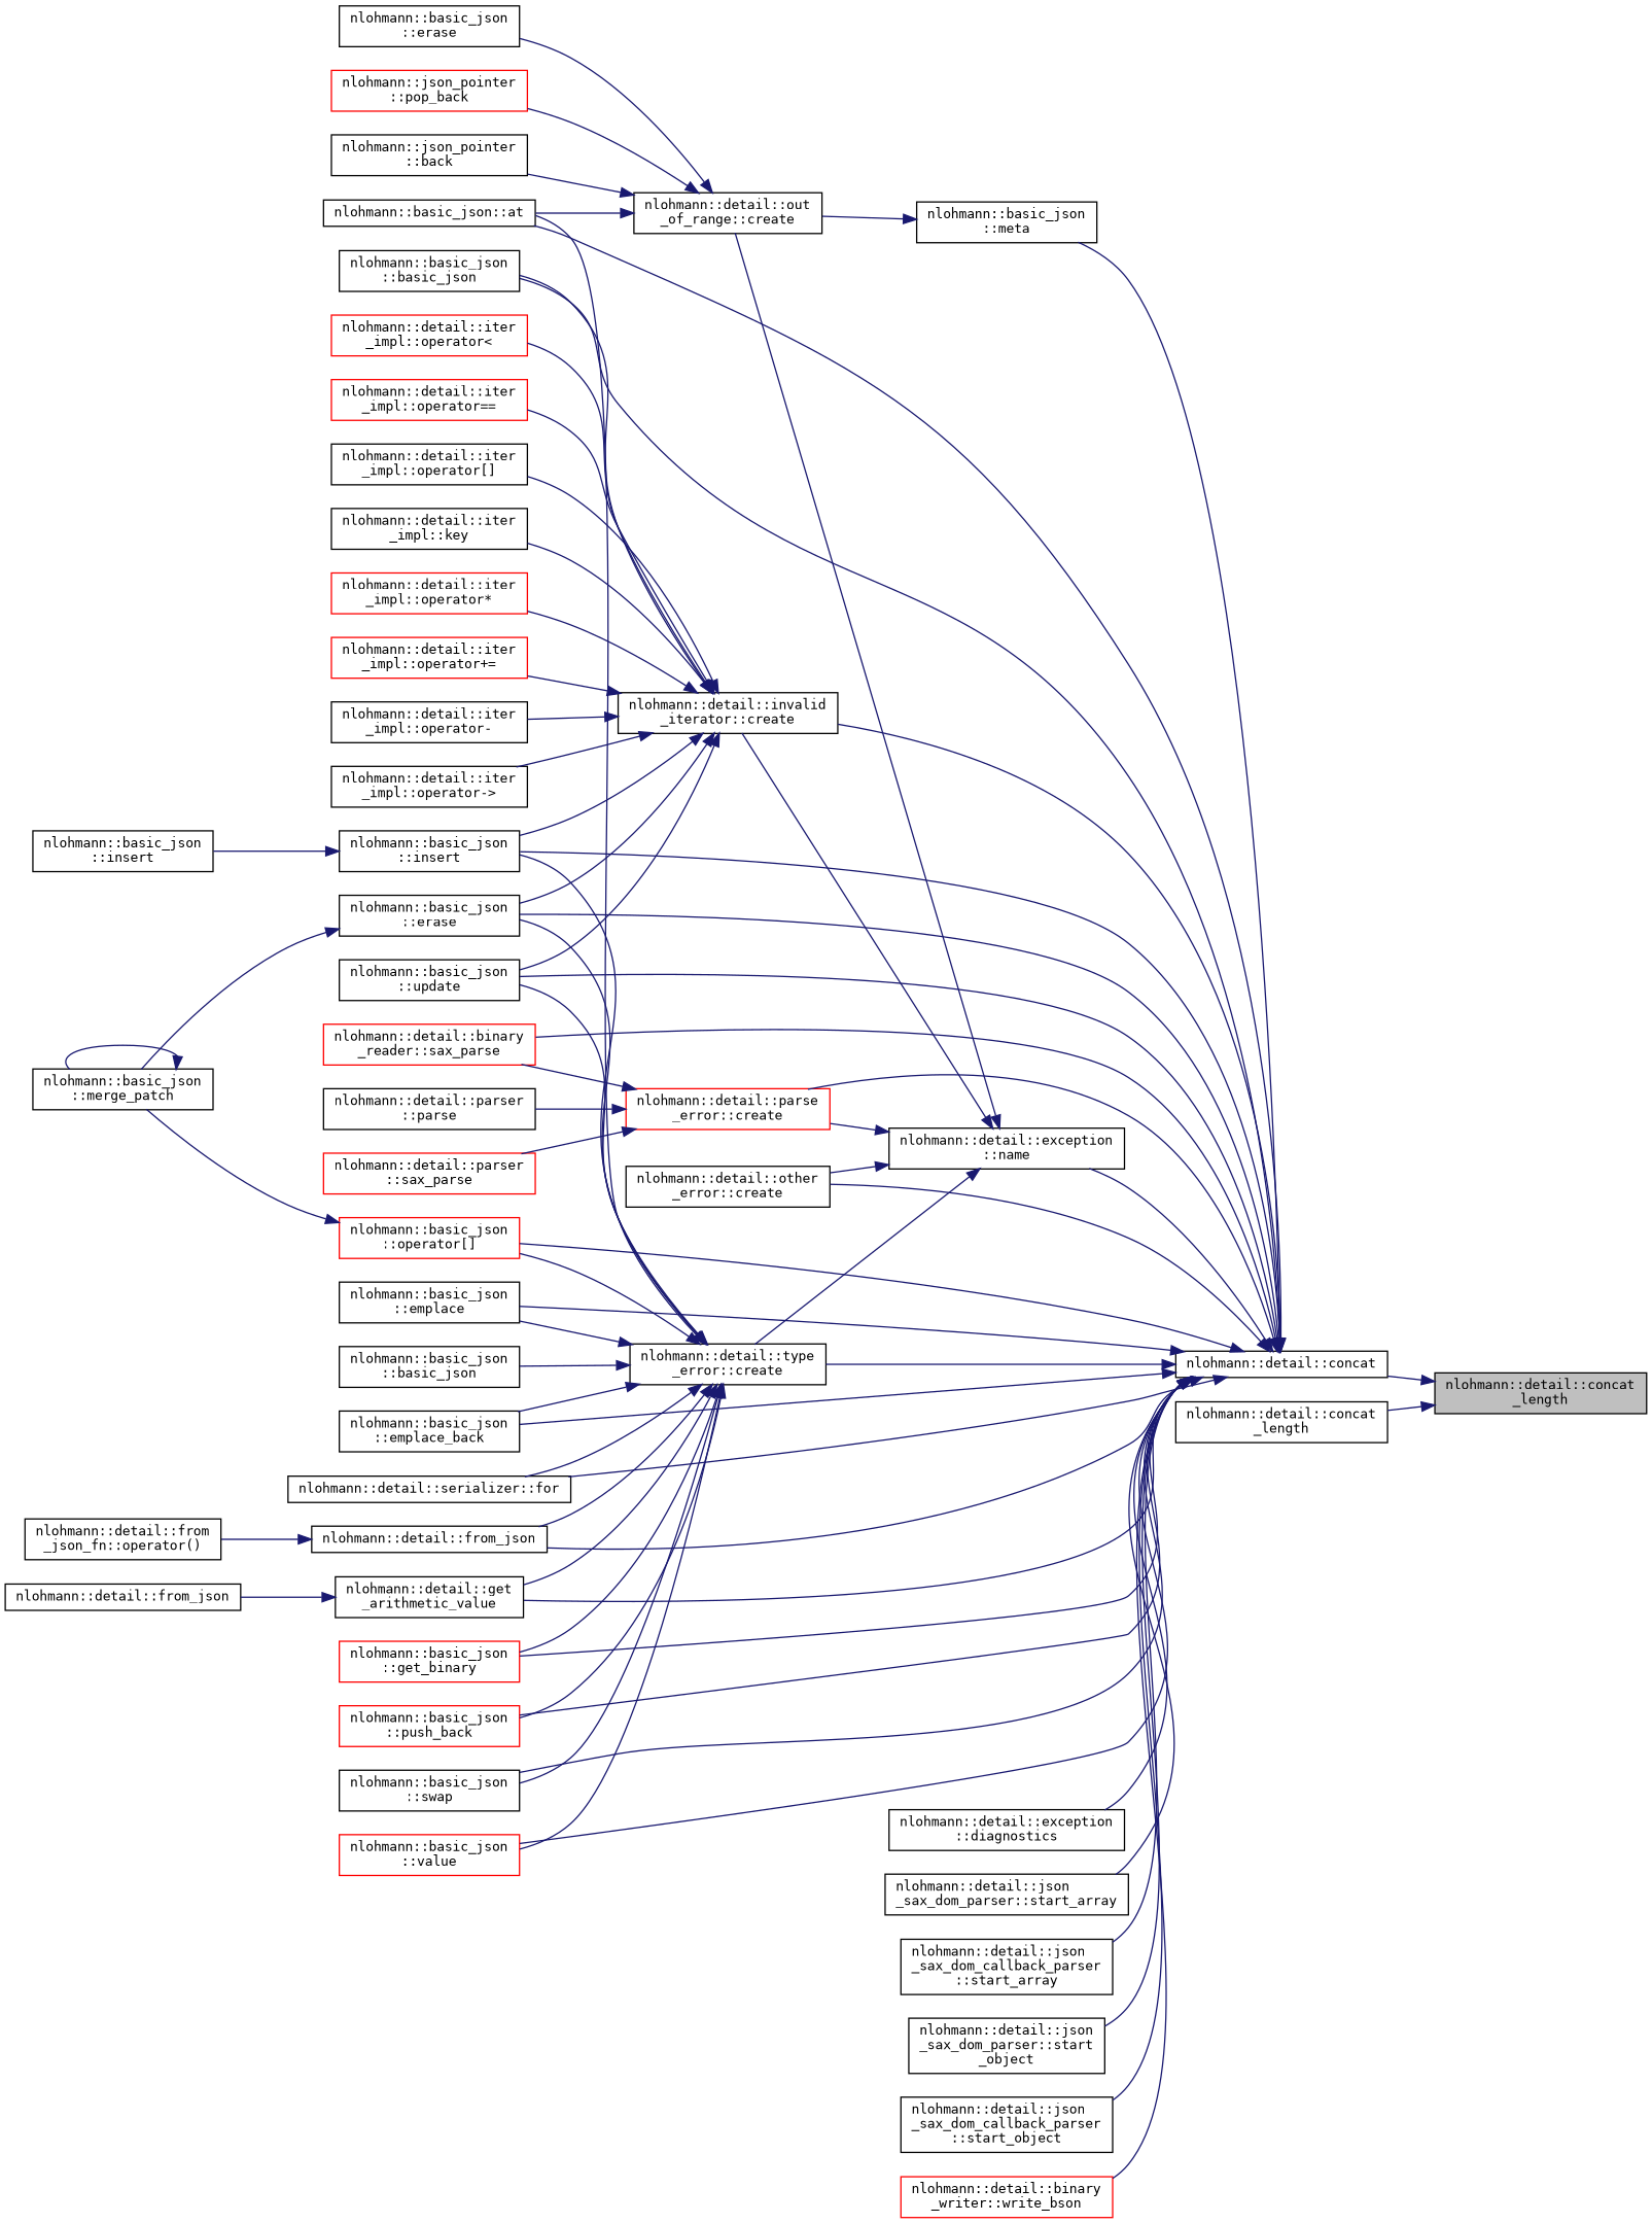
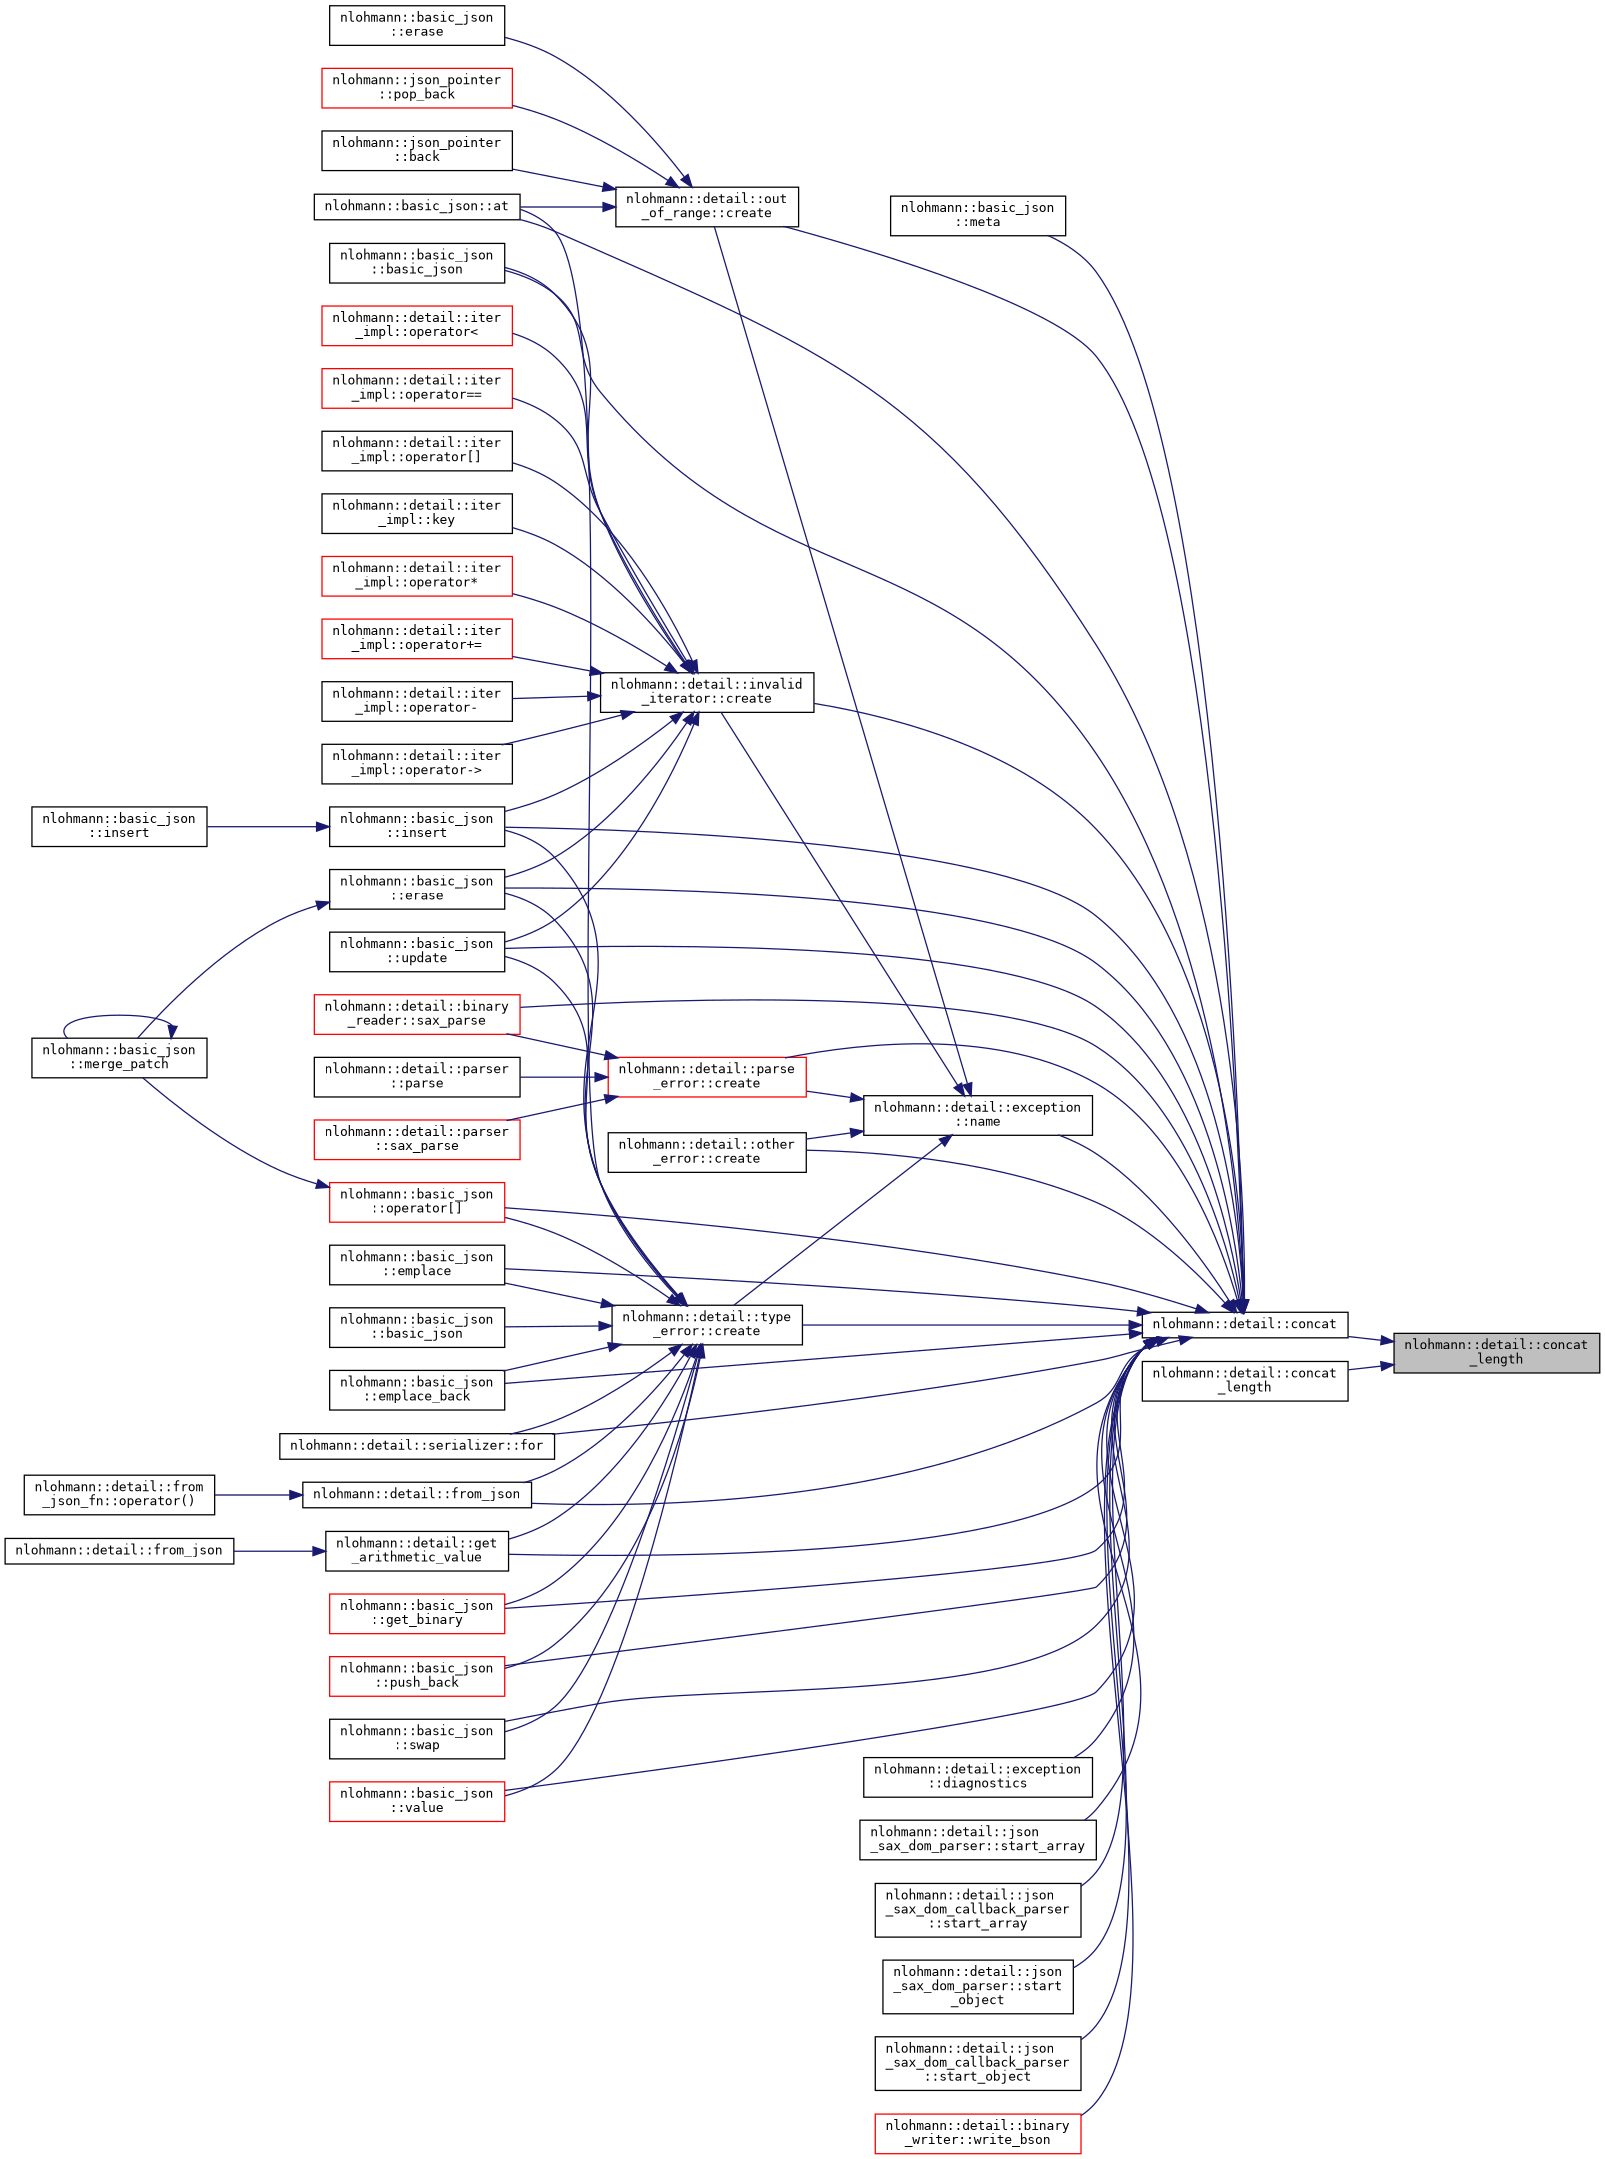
  digraph {
    fontname="DejaVu Sans Mono"
    rankdir=RL
    node [color=black fillcolor=white fontname="DejaVu Sans Mono" fontsize=10 shape=record style=filled]
    edge [color=midnightblue dir=back fontname="DejaVu Sans Mono" fontsize=10 labelfontname=Helvetica labelfontsize=10 style=solid]
    n1 [fillcolor=grey75 fontcolor=black height=0.2 label="nlohmann::detail::concat\l_length" width=0.4]
    n2 [height=0.2 label="nlohmann::detail::concat" width=0.4]
    n3 [height=0.2 label="nlohmann::detail::concat\l_length" width=0.4]
    n4 [height=0.2 label="nlohmann::basic_json::at" width=0.4]
    n5 [height=0.2 label="nlohmann::basic_json\l::basic_json" width=0.4]
    n6 [color=red height=0.2 label="nlohmann::detail::parse\l_error::create" width=0.4]
    n7 [color=red height=0.2 label="nlohmann::detail::binary\l_reader::sax_parse" width=0.4]
    n8 [height=0.2 label="nlohmann::detail::invalid\l_iterator::create" width=0.4]
    n9 [height=0.2 label="nlohmann::basic_json\l::erase" width=0.4]
    n10 [height=0.2 label="nlohmann::basic_json\l::insert" width=0.4]
    n11 [height=0.2 label="nlohmann::basic_json\l::update" width=0.4]
    n12 [height=0.2 label="nlohmann::detail::type\l_error::create" width=0.4]
    n13 [height=0.2 label="nlohmann::basic_json\l::emplace" width=0.4]
    n14 [height=0.2 label="nlohmann::basic_json\l::emplace_back" width=0.4]
    n15 [height=0.2 label="nlohmann::detail::serializer::for" width=0.4]
    n16 [height=0.2 label="nlohmann::detail::from_json" width=0.4]
    n17 [height=0.2 label="nlohmann::detail::get\l_arithmetic_value" width=0.4]
    n18 [color=red height=0.2 label="nlohmann::basic_json\l::get_binary" width=0.4]
    n19 [color=red height=0.2 label="nlohmann::basic_json\l::operator[]" width=0.4]
    n20 [color=red height=0.2 label="nlohmann::basic_json\l::push_back" width=0.4]
    n21 [height=0.2 label="nlohmann::basic_json\l::swap" width=0.4]
    n22 [color=red height=0.2 label="nlohmann::basic_json\l::value" width=0.4]
    n23 [height=0.2 label="nlohmann::detail::out\l_of_range::create" width=0.4]
    n24 [height=0.2 label="nlohmann::detail::other\l_error::create" width=0.4]
    n25 [height=0.2 label="nlohmann::detail::exception\l::diagnostics" width=0.4]
    n26 [height=0.2 label="nlohmann::basic_json\l::meta" width=0.4]
    n27 [height=0.2 label="nlohmann::detail::exception\l::name" width=0.4]
    n28 [height=0.2 label="nlohmann::detail::json\l_sax_dom_parser::start_array" width=0.4]
    n29 [height=0.2 label="nlohmann::detail::json\l_sax_dom_callback_parser\l::start_array" width=0.4]
    n30 [height=0.2 label="nlohmann::detail::json\l_sax_dom_parser::start\l_object" width=0.4]
    n31 [height=0.2 label="nlohmann::detail::json\l_sax_dom_callback_parser\l::start_object" width=0.4]
    n32 [color=red height=0.2 label="nlohmann::detail::binary\l_writer::write_bson" width=0.4]
    n33 [height=0.2 label="nlohmann::detail::parser\l::parse" width=0.4]
    n34 [color=red height=0.2 label="nlohmann::detail::parser\l::sax_parse" width=0.4]
    n35 [height=0.2 label="nlohmann::detail::iter\l_impl::key" width=0.4]
    n36 [color=red height=0.2 label="nlohmann::detail::iter\l_impl::operator*" width=0.4]
    n37 [color=red height=0.2 label="nlohmann::detail::iter\l_impl::operator+=" width=0.4]
    n38 [height=0.2 label="nlohmann::detail::iter\l_impl::operator-" width=0.4]
    n39 [height=0.2 label="nlohmann::detail::iter\l_impl::operator-\>" width=0.4]
    n40 [color=red height=0.2 label="nlohmann::detail::iter\l_impl::operator\<" width=0.4]
    n41 [color=red height=0.2 label="nlohmann::detail::iter\l_impl::operator==" width=0.4]
    n42 [height=0.2 label="nlohmann::detail::iter\l_impl::operator[]" width=0.4]
    n43 [height=0.2 label="nlohmann::basic_json\l::merge_patch" width=0.4]
    n44 [height=0.2 label="nlohmann::basic_json\l::insert" width=0.4]
    n45 [height=0.2 label="nlohmann::basic_json\l::basic_json" width=0.4]
    n46 [height=0.2 label="nlohmann::detail::from\l_json_fn::operator()" width=0.4]
    n47 [height=0.2 label="nlohmann::detail::from_json" width=0.4]
    n48 [height=0.2 label="nlohmann::json_pointer\l::back" width=0.4]
    n49 [height=0.2 label="nlohmann::basic_json\l::erase" width=0.4]
    n50 [color=red height=0.2 label="nlohmann::json_pointer\l::pop_back" width=0.4]
    n1 -> n2
    n1 -> n3
    n2 -> n4
    n2 -> n5
    n2 -> n6
    n2 -> n7
    n2 -> n8
    n2 -> n9
    n2 -> n10
    n2 -> n11
    n2 -> n12
    n2 -> n13
    n2 -> n14
    n2 -> n15
    n2 -> n16
    n2 -> n17
    n2 -> n18
    n2 -> n19
    n2 -> n20
    n2 -> n21
    n2 -> n22
-   n26 -> n23
+   n2 -> n23
    n2 -> n24
    n2 -> n25
    n2 -> n26
    n2 -> n27
    n2 -> n28
    n2 -> n29
    n2 -> n30
    n2 -> n31
    n2 -> n32
    n6 -> n7
    n6 -> n33
    n6 -> n34
    n8 -> n5
    n8 -> n9
    n8 -> n10
    n8 -> n11
    n8 -> n35
    n8 -> n36
    n8 -> n37
    n8 -> n38
    n8 -> n39
    n8 -> n40
    n8 -> n41
    n8 -> n42
    n9 -> n43
    n10 -> n44
    n12 -> n4
    n12 -> n9
    n12 -> n10
    n12 -> n11
    n12 -> n13
    n12 -> n14
    n12 -> n15
    n12 -> n16
    n12 -> n17
    n12 -> n18
    n12 -> n19
    n12 -> n20
    n12 -> n21
    n12 -> n22
    n12 -> n45
    n16 -> n46
    n17 -> n47
    n19 -> n43
    n23 -> n4
    n23 -> n48
    n23 -> n49
    n23 -> n50
    n27 -> n6
    n27 -> n8
    n27 -> n12
    n27 -> n23
    n27 -> n24
    n43 -> n43
  }
